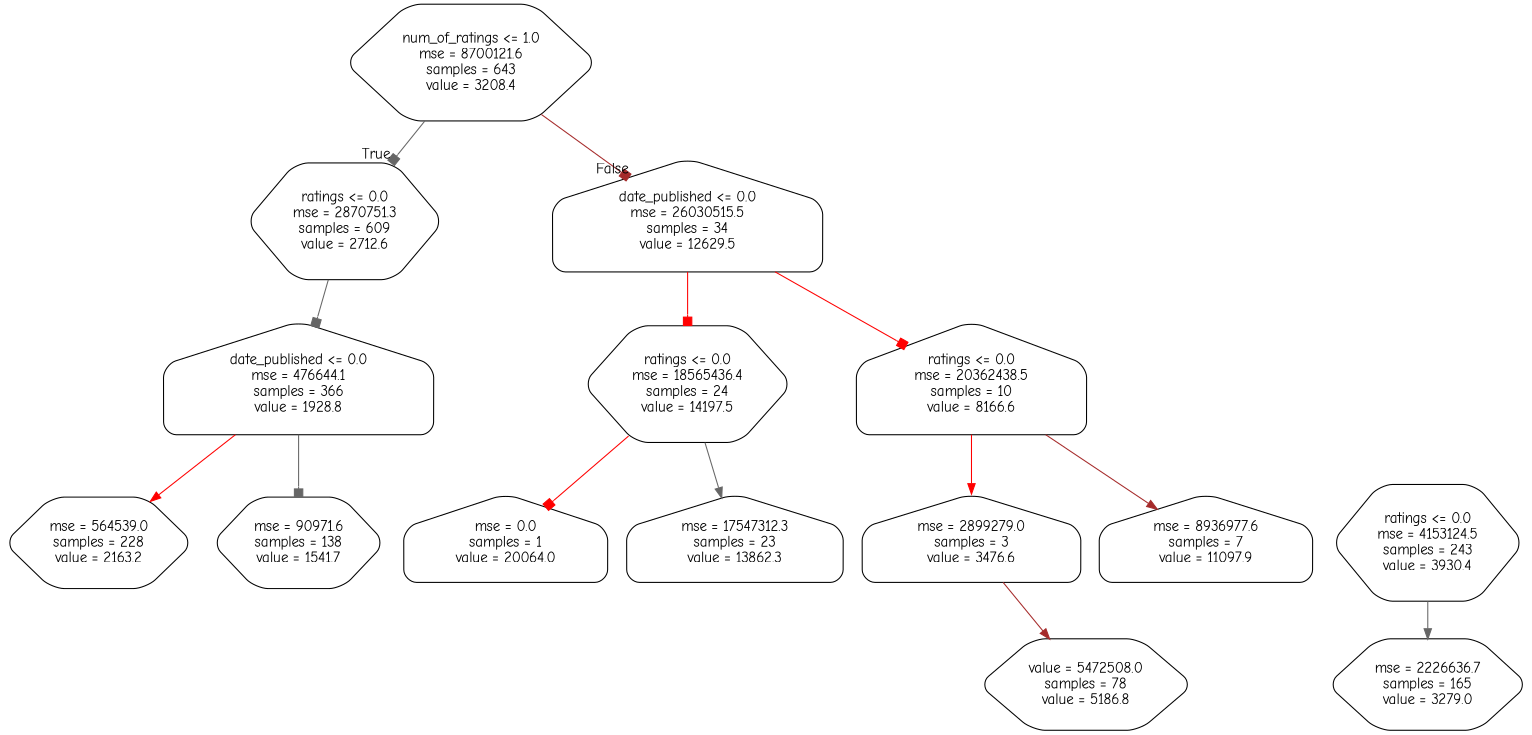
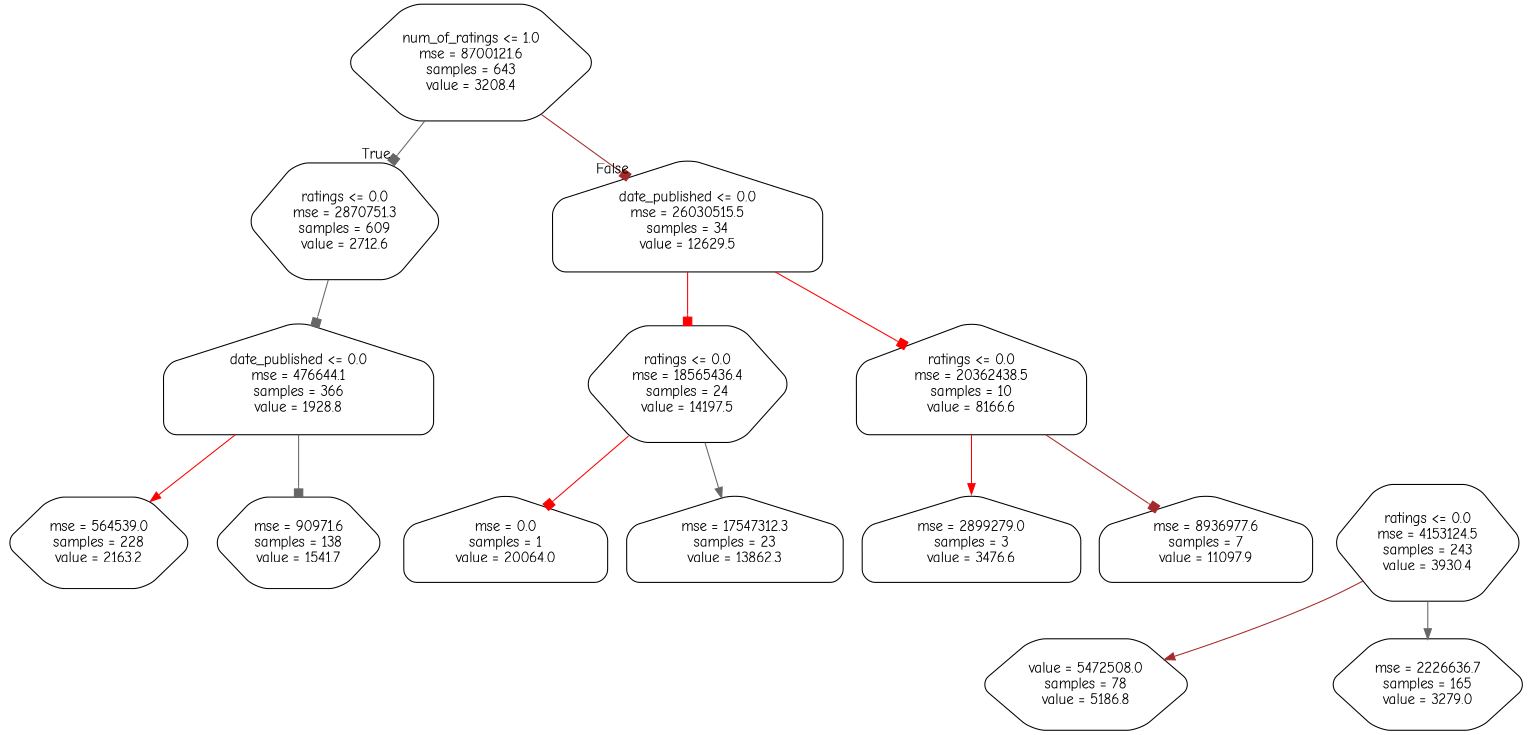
  digraph {
    fontname="Comic Neue"
    node [color=black fontname="Comic Neue" shape=hexagon style=rounded]
    edge [arrowhead=box color=gray40 fontname="Comic Neue"]
    n1 [label="num_of_ratings <= 1.0\nmse = 8700121.6\nsamples = 643\nvalue = 3208.4"]
    n2 [label="ratings <= 0.0\nmse = 2870751.3\nsamples = 609\nvalue = 2712.6"]
    n3 [label="date_published <= 0.0\nmse = 26030515.5\nsamples = 34\nvalue = 12629.5" shape=house]
    n4 [label="date_published <= 0.0\nmse = 476644.1\nsamples = 366\nvalue = 1928.8" shape=house]
    n5 [label="ratings <= 0.0\nmse = 18565436.4\nsamples = 24\nvalue = 14197.5"]
    n6 [label="ratings <= 0.0\nmse = 20362438.5\nsamples = 10\nvalue = 8166.6" shape=house]
    n7 [label="ratings <= 0.0\nmse = 4153124.5\nsamples = 243\nvalue = 3930.4"]
    n8 [label="value = 5472508.0\nsamples = 78\nvalue = 5186.8"]
    n9 [label="mse = 2226636.7\nsamples = 165\nvalue = 3279.0"]
    n10 [label="mse = 564539.0\nsamples = 228\nvalue = 2163.2"]
    n11 [label="mse = 90971.6\nsamples = 138\nvalue = 1541.7"]
    n12 [label="mse = 0.0\nsamples = 1\nvalue = 20064.0" shape=house]
    n13 [label="mse = 17547312.3\nsamples = 23\nvalue = 13862.3" shape=house]
    n14 [label="mse = 2899279.0\nsamples = 3\nvalue = 3476.6" shape=house]
    n15 [label="mse = 8936977.6\nsamples = 7\nvalue = 11097.9" shape=house]
    n1 -> n2 [headlabel=True labelangle=45 labeldistance=2.5]
    n1 -> n3 [color=brown headlabel=False labelangle=-45 labeldistance=2.5]
    n2 -> n4
    n3 -> n5 [color=red]
    n3 -> n6 [color=red]
    n4 -> n10 [arrowhead=normal color=red]
    n4 -> n11
    n5 -> n12 [color=red]
    n5 -> n13 [arrowhead=normal]
    n6 -> n14 [arrowhead=normal color=red]
-   n6 -> n15 [arrowhead=normal color=brown]
-   n14 -> n8 [arrowhead=normal color=brown]
+   n6 -> n15 [color=brown]
+   n7 -> n8 [arrowhead=normal color=brown]
    n7 -> n9 [arrowhead=normal]
  }
